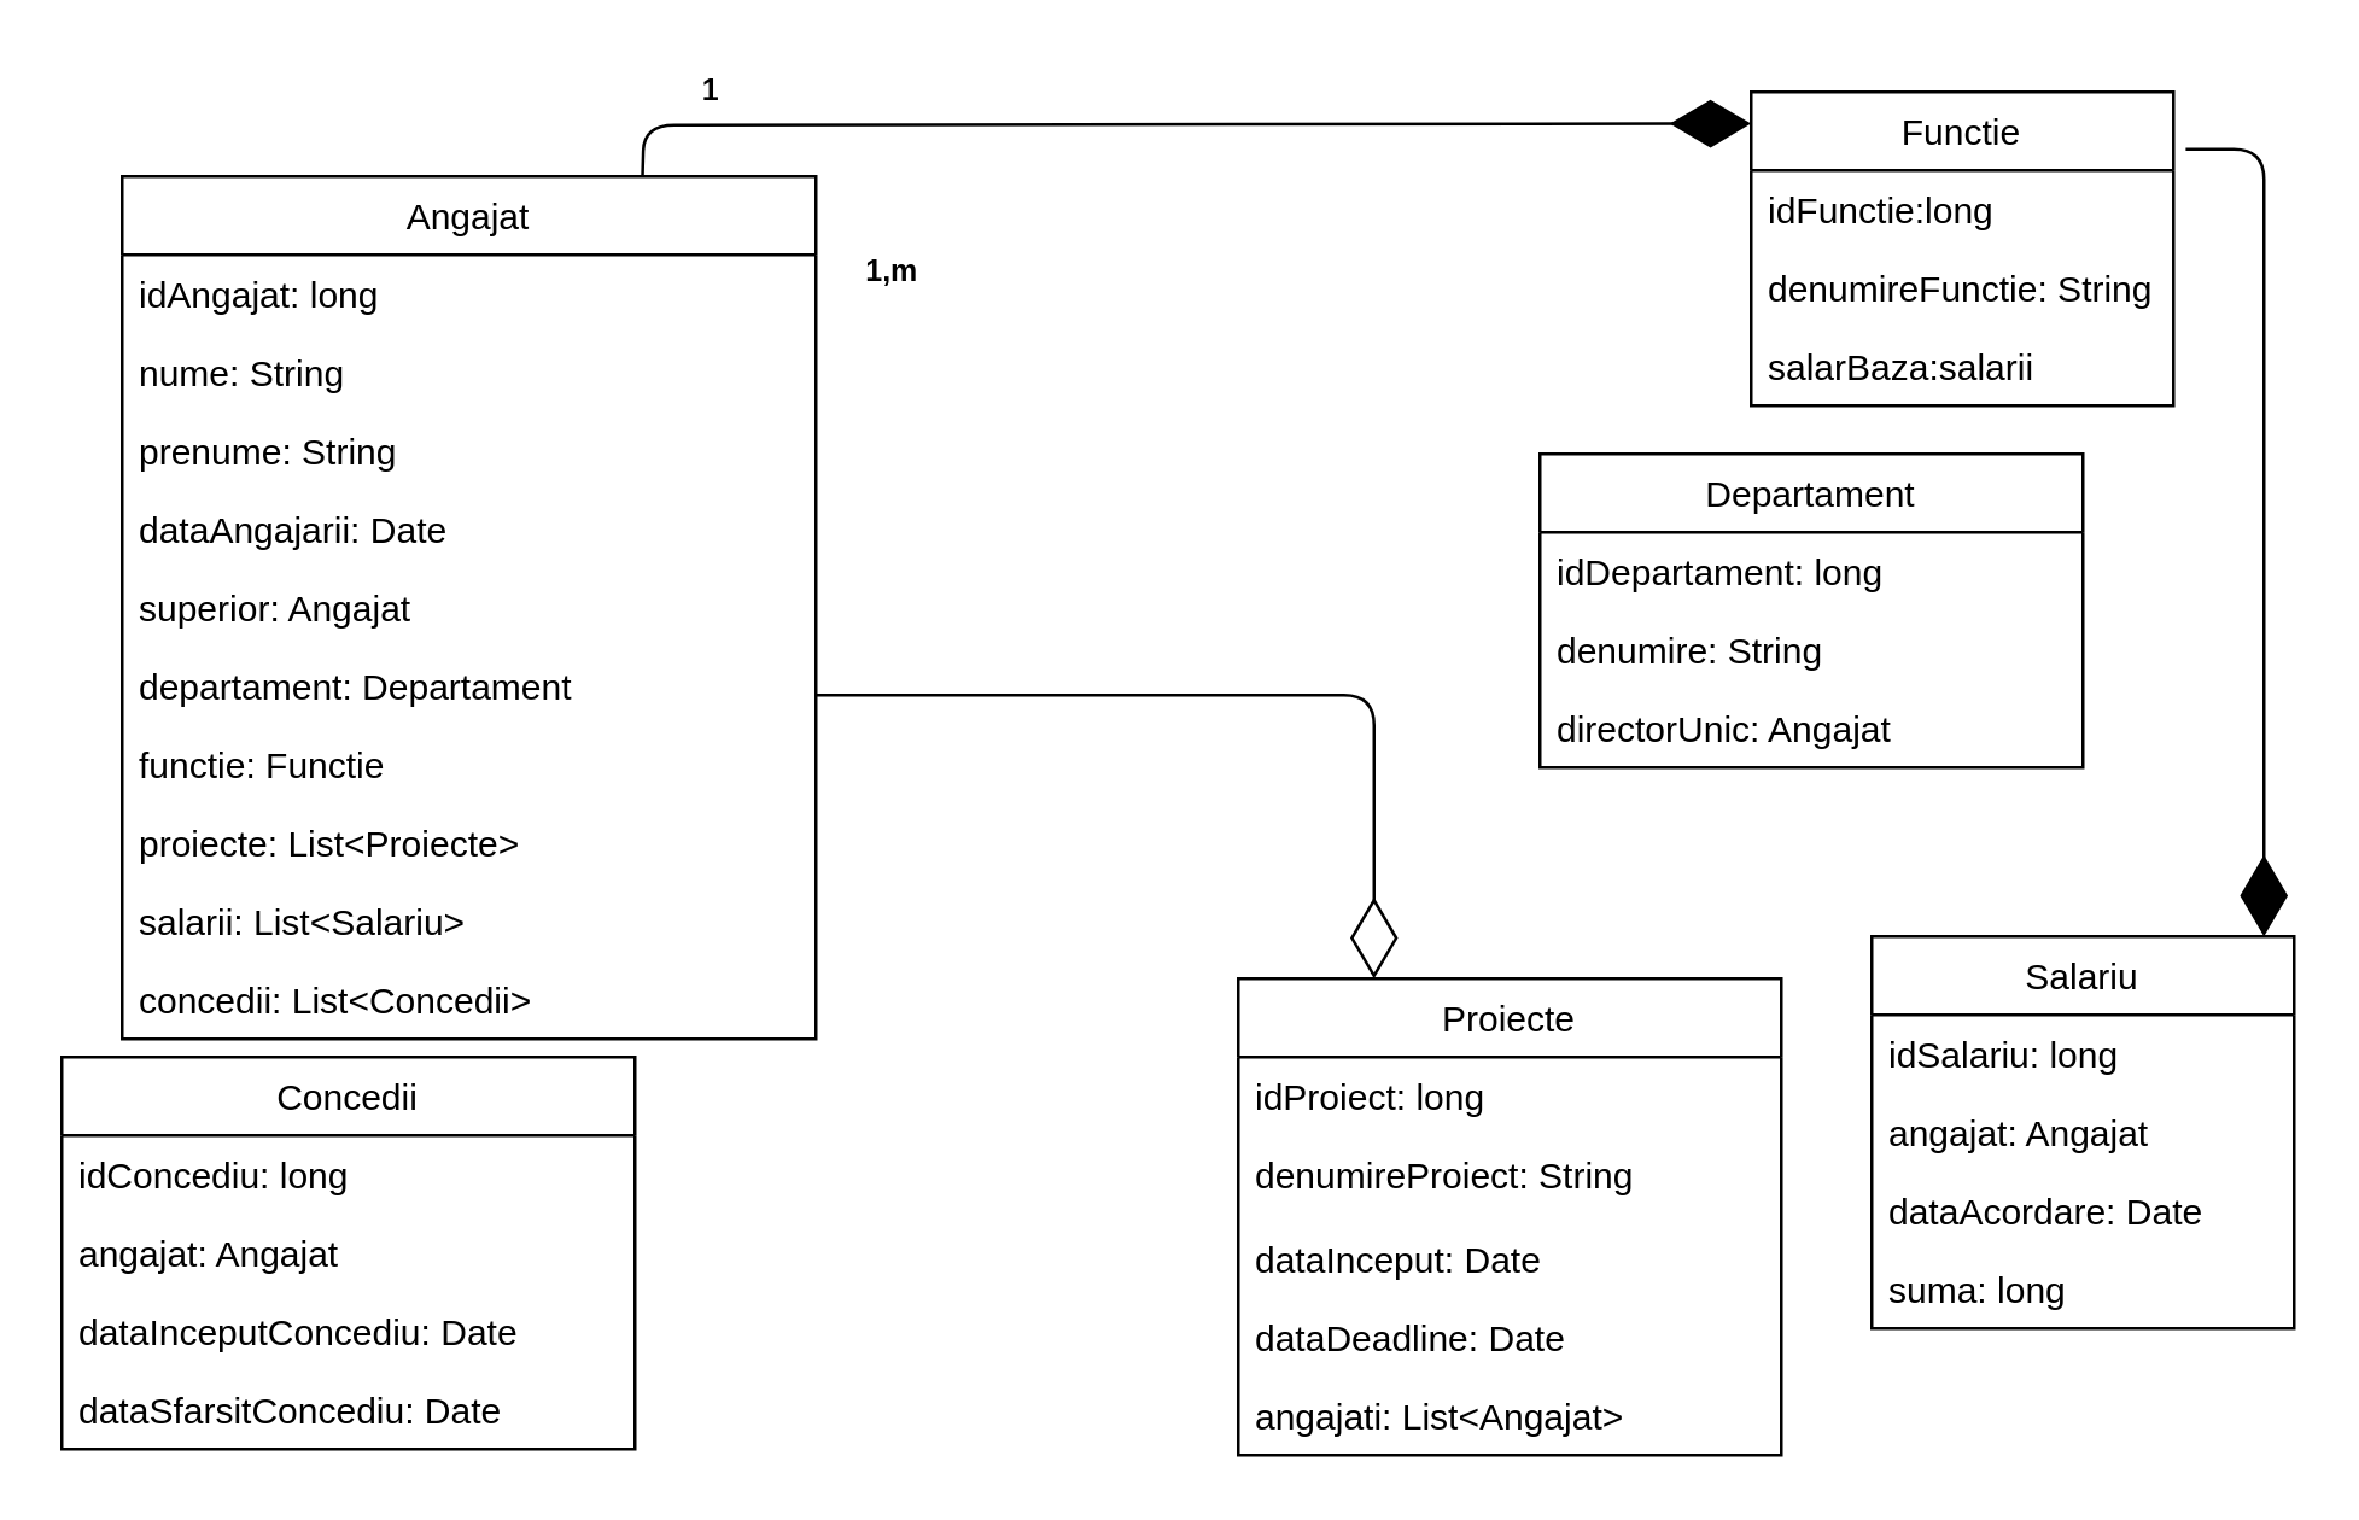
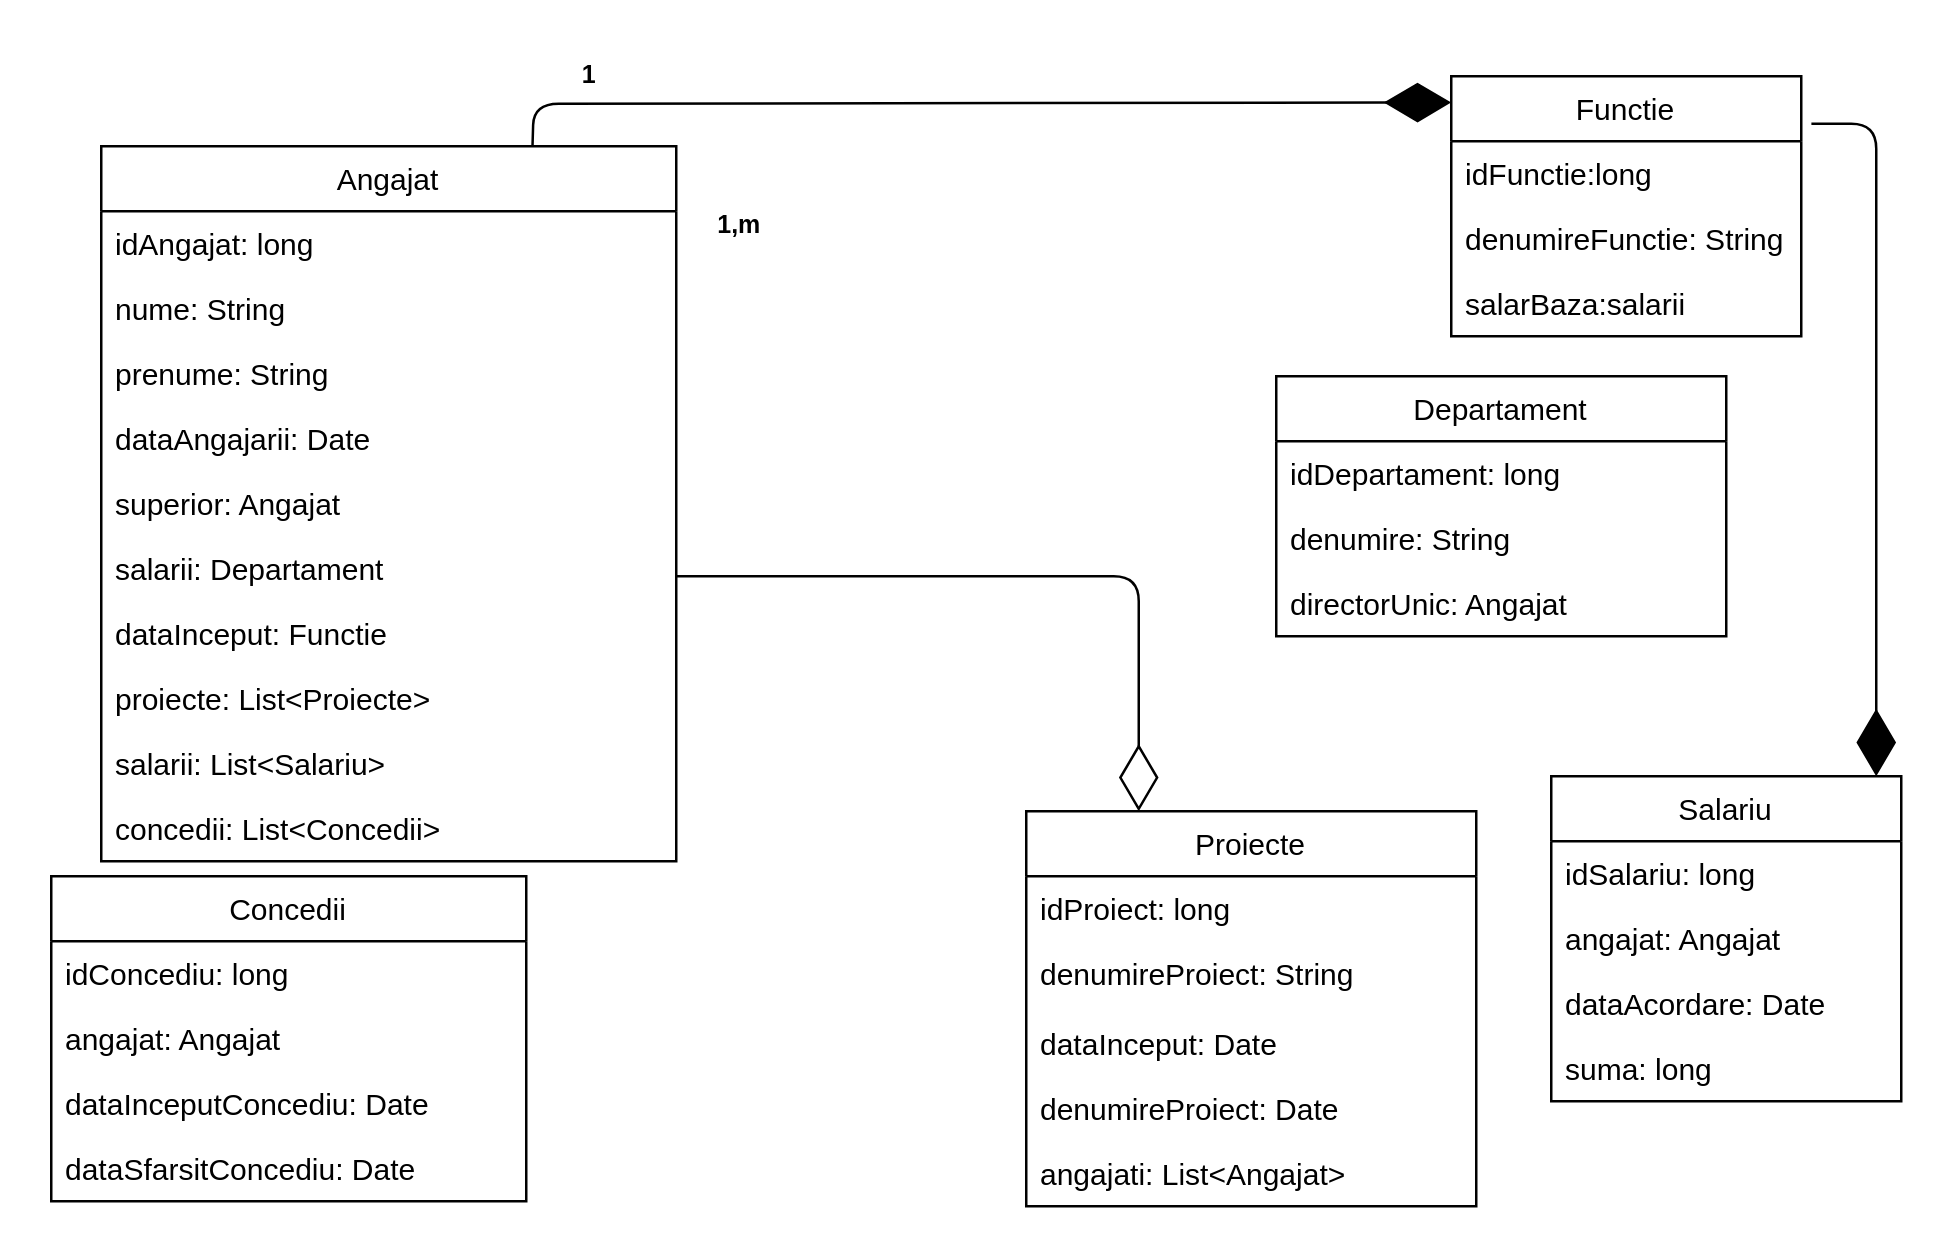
  <mxCell id="0" />
  <mxCell id="1" parent="0" />
  <mxCell id="2" value="Angajat" style="swimlane;fontStyle=0;childLayout=stackLayout;horizontal=1;startSize=26;fillColor=none;horizontalStack=0;resizeParent=1;resizeParentMax=0;resizeLast=0;collapsible=1;marginBottom=0;" parent="1" vertex="1"><mxGeometry x="40" y="58" width="230" height="286" as="geometry" /></mxCell>
  <mxCell id="3" value="idAngajat: long" style="text;strokeColor=none;fillColor=none;align=left;verticalAlign=top;spacingLeft=4;spacingRight=4;overflow=hidden;rotatable=0;points=[[0,0.5],[1,0.5]];portConstraint=eastwest;" vertex="1" parent="2"><mxGeometry y="26" width="230" height="26" as="geometry" /></mxCell>
  <mxCell id="4" value="nume: String" style="text;strokeColor=none;fillColor=none;align=left;verticalAlign=top;spacingLeft=4;spacingRight=4;overflow=hidden;rotatable=0;points=[[0,0.5],[1,0.5]];portConstraint=eastwest;" parent="2" vertex="1"><mxGeometry y="52" width="230" height="26" as="geometry" /></mxCell>
  <mxCell id="5" value="prenume: String" style="text;strokeColor=none;fillColor=none;align=left;verticalAlign=top;spacingLeft=4;spacingRight=4;overflow=hidden;rotatable=0;points=[[0,0.5],[1,0.5]];portConstraint=eastwest;" parent="2" vertex="1"><mxGeometry y="78" width="230" height="26" as="geometry" /></mxCell>
  <mxCell id="6" value="dataAngajarii: Date" style="text;strokeColor=none;fillColor=none;align=left;verticalAlign=top;spacingLeft=4;spacingRight=4;overflow=hidden;rotatable=0;points=[[0,0.5],[1,0.5]];portConstraint=eastwest;" parent="2" vertex="1"><mxGeometry y="104" width="230" height="26" as="geometry" /></mxCell>
  <mxCell id="7" value="superior: Angajat" style="text;strokeColor=none;fillColor=none;align=left;verticalAlign=top;spacingLeft=4;spacingRight=4;overflow=hidden;rotatable=0;points=[[0,0.5],[1,0.5]];portConstraint=eastwest;" vertex="1" parent="2"><mxGeometry y="130" width="230" height="26" as="geometry" /></mxCell>
- <mxCell id="8" value="departament: Departament" style="text;strokeColor=none;fillColor=none;align=left;verticalAlign=top;spacingLeft=4;spacingRight=4;overflow=hidden;rotatable=0;points=[[0,0.5],[1,0.5]];portConstraint=eastwest;" vertex="1" parent="2"><mxGeometry y="156" width="230" height="26" as="geometry" /></mxCell>
- <mxCell id="9" value="functie: Functie" style="text;strokeColor=none;fillColor=none;align=left;verticalAlign=top;spacingLeft=4;spacingRight=4;overflow=hidden;rotatable=0;points=[[0,0.5],[1,0.5]];portConstraint=eastwest;" vertex="1" parent="2"><mxGeometry y="182" width="230" height="26" as="geometry" /></mxCell>
+ <mxCell id="8" value="salarii: Departament" style="text;strokeColor=none;fillColor=none;align=left;verticalAlign=top;spacingLeft=4;spacingRight=4;overflow=hidden;rotatable=0;points=[[0,0.5],[1,0.5]];portConstraint=eastwest;" vertex="1" parent="2"><mxGeometry y="156" width="230" height="26" as="geometry" /></mxCell>
+ <mxCell id="9" value="dataInceput: Functie" style="text;strokeColor=none;fillColor=none;align=left;verticalAlign=top;spacingLeft=4;spacingRight=4;overflow=hidden;rotatable=0;points=[[0,0.5],[1,0.5]];portConstraint=eastwest;" vertex="1" parent="2"><mxGeometry y="182" width="230" height="26" as="geometry" /></mxCell>
  <mxCell id="10" value="proiecte: List&lt;Proiecte&gt;" style="text;strokeColor=none;fillColor=none;align=left;verticalAlign=top;spacingLeft=4;spacingRight=4;overflow=hidden;rotatable=0;points=[[0,0.5],[1,0.5]];portConstraint=eastwest;" vertex="1" parent="2"><mxGeometry y="208" width="230" height="26" as="geometry" /></mxCell>
  <mxCell id="11" value="salarii: List&lt;Salariu&gt;" style="text;strokeColor=none;fillColor=none;align=left;verticalAlign=top;spacingLeft=4;spacingRight=4;overflow=hidden;rotatable=0;points=[[0,0.5],[1,0.5]];portConstraint=eastwest;" vertex="1" parent="2"><mxGeometry y="234" width="230" height="26" as="geometry" /></mxCell>
  <mxCell id="12" value="concedii: List&lt;Concedii&gt;" style="text;strokeColor=none;fillColor=none;align=left;verticalAlign=top;spacingLeft=4;spacingRight=4;overflow=hidden;rotatable=0;points=[[0,0.5],[1,0.5]];portConstraint=eastwest;" vertex="1" parent="2"><mxGeometry y="260" width="230" height="26" as="geometry" /></mxCell>
  <mxCell id="13" value="Functie" style="swimlane;fontStyle=0;childLayout=stackLayout;horizontal=1;startSize=26;fillColor=none;horizontalStack=0;resizeParent=1;resizeParentMax=0;resizeLast=0;collapsible=1;marginBottom=0;" vertex="1" parent="1"><mxGeometry x="580" y="30" width="140" height="104" as="geometry" /></mxCell>
  <mxCell id="14" value="idFunctie:long" style="text;strokeColor=none;fillColor=none;align=left;verticalAlign=top;spacingLeft=4;spacingRight=4;overflow=hidden;rotatable=0;points=[[0,0.5],[1,0.5]];portConstraint=eastwest;" vertex="1" parent="13"><mxGeometry y="26" width="140" height="26" as="geometry" /></mxCell>
  <mxCell id="15" value="denumireFunctie: String" style="text;strokeColor=none;fillColor=none;align=left;verticalAlign=top;spacingLeft=4;spacingRight=4;overflow=hidden;rotatable=0;points=[[0,0.5],[1,0.5]];portConstraint=eastwest;" vertex="1" parent="13"><mxGeometry y="52" width="140" height="26" as="geometry" /></mxCell>
  <mxCell id="16" value="salarBaza:salarii" style="text;strokeColor=none;fillColor=none;align=left;verticalAlign=top;spacingLeft=4;spacingRight=4;overflow=hidden;rotatable=0;points=[[0,0.5],[1,0.5]];portConstraint=eastwest;" vertex="1" parent="13"><mxGeometry y="78" width="140" height="26" as="geometry" /></mxCell>
  <mxCell id="17" value="Proiecte" style="swimlane;fontStyle=0;childLayout=stackLayout;horizontal=1;startSize=26;fillColor=none;horizontalStack=0;resizeParent=1;resizeParentMax=0;resizeLast=0;collapsible=1;marginBottom=0;" vertex="1" parent="1"><mxGeometry x="410" y="324" width="180" height="158" as="geometry" /></mxCell>
  <mxCell id="18" value="idProiect: long" style="text;strokeColor=none;fillColor=none;align=left;verticalAlign=top;spacingLeft=4;spacingRight=4;overflow=hidden;rotatable=0;points=[[0,0.5],[1,0.5]];portConstraint=eastwest;" vertex="1" parent="17"><mxGeometry y="26" width="180" height="26" as="geometry" /></mxCell>
  <mxCell id="19" value="denumireProiect: String" style="text;strokeColor=none;fillColor=none;align=left;verticalAlign=top;spacingLeft=4;spacingRight=4;overflow=hidden;rotatable=0;points=[[0,0.5],[1,0.5]];portConstraint=eastwest;" vertex="1" parent="17"><mxGeometry y="52" width="180" height="28" as="geometry" /></mxCell>
  <mxCell id="20" value="dataInceput: Date" style="text;strokeColor=none;fillColor=none;align=left;verticalAlign=top;spacingLeft=4;spacingRight=4;overflow=hidden;rotatable=0;points=[[0,0.5],[1,0.5]];portConstraint=eastwest;" vertex="1" parent="17"><mxGeometry y="80" width="180" height="26" as="geometry" /></mxCell>
- <mxCell id="21" value="dataDeadline: Date" style="text;strokeColor=none;fillColor=none;align=left;verticalAlign=top;spacingLeft=4;spacingRight=4;overflow=hidden;rotatable=0;points=[[0,0.5],[1,0.5]];portConstraint=eastwest;" vertex="1" parent="17"><mxGeometry y="106" width="180" height="26" as="geometry" /></mxCell>
+ <mxCell id="21" value="denumireProiect: Date" style="text;strokeColor=none;fillColor=none;align=left;verticalAlign=top;spacingLeft=4;spacingRight=4;overflow=hidden;rotatable=0;points=[[0,0.5],[1,0.5]];portConstraint=eastwest;" vertex="1" parent="17"><mxGeometry y="106" width="180" height="26" as="geometry" /></mxCell>
  <mxCell id="22" value="angajati: List&lt;Angajat&gt;" style="text;strokeColor=none;fillColor=none;align=left;verticalAlign=top;spacingLeft=4;spacingRight=4;overflow=hidden;rotatable=0;points=[[0,0.5],[1,0.5]];portConstraint=eastwest;" vertex="1" parent="17"><mxGeometry y="132" width="180" height="26" as="geometry" /></mxCell>
  <mxCell id="23" value="Concedii" style="swimlane;fontStyle=0;childLayout=stackLayout;horizontal=1;startSize=26;fillColor=none;horizontalStack=0;resizeParent=1;resizeParentMax=0;resizeLast=0;collapsible=1;marginBottom=0;" vertex="1" parent="1"><mxGeometry x="20" y="350" width="190" height="130" as="geometry" /></mxCell>
  <mxCell id="24" value="idConcediu: long" style="text;strokeColor=none;fillColor=none;align=left;verticalAlign=top;spacingLeft=4;spacingRight=4;overflow=hidden;rotatable=0;points=[[0,0.5],[1,0.5]];portConstraint=eastwest;" vertex="1" parent="23"><mxGeometry y="26" width="190" height="26" as="geometry" /></mxCell>
  <mxCell id="25" value="angajat: Angajat" style="text;strokeColor=none;fillColor=none;align=left;verticalAlign=top;spacingLeft=4;spacingRight=4;overflow=hidden;rotatable=0;points=[[0,0.5],[1,0.5]];portConstraint=eastwest;" vertex="1" parent="23"><mxGeometry y="52" width="190" height="26" as="geometry" /></mxCell>
  <mxCell id="26" value="dataInceputConcediu: Date" style="text;strokeColor=none;fillColor=none;align=left;verticalAlign=top;spacingLeft=4;spacingRight=4;overflow=hidden;rotatable=0;points=[[0,0.5],[1,0.5]];portConstraint=eastwest;" vertex="1" parent="23"><mxGeometry y="78" width="190" height="26" as="geometry" /></mxCell>
  <mxCell id="27" value="dataSfarsitConcediu: Date" style="text;strokeColor=none;fillColor=none;align=left;verticalAlign=top;spacingLeft=4;spacingRight=4;overflow=hidden;rotatable=0;points=[[0,0.5],[1,0.5]];portConstraint=eastwest;" vertex="1" parent="23"><mxGeometry y="104" width="190" height="26" as="geometry" /></mxCell>
  <mxCell id="28" value="Departament" style="swimlane;fontStyle=0;childLayout=stackLayout;horizontal=1;startSize=26;fillColor=none;horizontalStack=0;resizeParent=1;resizeParentMax=0;resizeLast=0;collapsible=1;marginBottom=0;" vertex="1" parent="1"><mxGeometry x="510" y="150" width="180" height="104" as="geometry" /></mxCell>
  <mxCell id="29" value="idDepartament: long" style="text;strokeColor=none;fillColor=none;align=left;verticalAlign=top;spacingLeft=4;spacingRight=4;overflow=hidden;rotatable=0;points=[[0,0.5],[1,0.5]];portConstraint=eastwest;" vertex="1" parent="28"><mxGeometry y="26" width="180" height="26" as="geometry" /></mxCell>
  <mxCell id="30" value="denumire: String" style="text;strokeColor=none;fillColor=none;align=left;verticalAlign=top;spacingLeft=4;spacingRight=4;overflow=hidden;rotatable=0;points=[[0,0.5],[1,0.5]];portConstraint=eastwest;" vertex="1" parent="28"><mxGeometry y="52" width="180" height="26" as="geometry" /></mxCell>
  <mxCell id="31" value="directorUnic: Angajat" style="text;strokeColor=none;fillColor=none;align=left;verticalAlign=top;spacingLeft=4;spacingRight=4;overflow=hidden;rotatable=0;points=[[0,0.5],[1,0.5]];portConstraint=eastwest;" vertex="1" parent="28"><mxGeometry y="78" width="180" height="26" as="geometry" /></mxCell>
  <mxCell id="32" value="" style="endArrow=diamondThin;endFill=1;endSize=24;html=1;exitX=0.75;exitY=0;exitDx=0;exitDy=0;" edge="1" parent="1" source="2"><mxGeometry width="160" relative="1" as="geometry"><mxPoint x="260" y="40" as="sourcePoint" /><mxPoint x="580" y="40.5" as="targetPoint" /><Array as="points"><mxPoint x="213" y="41" /></Array></mxGeometry></mxCell>
  <mxCell id="33" value="" style="endArrow=diamondThin;endFill=0;endSize=24;html=1;entryX=0.25;entryY=0;entryDx=0;entryDy=0;" edge="1" parent="1" target="17"><mxGeometry width="160" relative="1" as="geometry"><mxPoint x="270" y="230" as="sourcePoint" /><mxPoint x="420" y="230" as="targetPoint" /><Array as="points"><mxPoint x="455" y="230" /></Array></mxGeometry></mxCell>
  <mxCell id="34" value="&lt;font style=&quot;font-size: 10px&quot;&gt;1&lt;/font&gt;" style="text;strokeColor=none;fillColor=none;html=1;fontSize=24;fontStyle=1;verticalAlign=middle;align=center;" vertex="1" parent="1"><mxGeometry x="220" y="20" width="30" height="10" as="geometry" /></mxCell>
  <mxCell id="35" value="&lt;font style=&quot;font-size: 10px&quot;&gt;1,m&lt;/font&gt;" style="text;strokeColor=none;fillColor=none;html=1;fontSize=24;fontStyle=1;verticalAlign=middle;align=center;" vertex="1" parent="1"><mxGeometry x="280" y="80" width="30" height="10" as="geometry" /></mxCell>
  <mxCell id="36" value="Salariu" style="swimlane;fontStyle=0;childLayout=stackLayout;horizontal=1;startSize=26;fillColor=none;horizontalStack=0;resizeParent=1;resizeParentMax=0;resizeLast=0;collapsible=1;marginBottom=0;" vertex="1" parent="1"><mxGeometry x="620" y="310" width="140" height="130" as="geometry" /></mxCell>
  <mxCell id="37" value="idSalariu: long" style="text;strokeColor=none;fillColor=none;align=left;verticalAlign=top;spacingLeft=4;spacingRight=4;overflow=hidden;rotatable=0;points=[[0,0.5],[1,0.5]];portConstraint=eastwest;" vertex="1" parent="36"><mxGeometry y="26" width="140" height="26" as="geometry" /></mxCell>
  <mxCell id="38" value="angajat: Angajat" style="text;strokeColor=none;fillColor=none;align=left;verticalAlign=top;spacingLeft=4;spacingRight=4;overflow=hidden;rotatable=0;points=[[0,0.5],[1,0.5]];portConstraint=eastwest;" vertex="1" parent="36"><mxGeometry y="52" width="140" height="26" as="geometry" /></mxCell>
  <mxCell id="39" value="dataAcordare: Date" style="text;strokeColor=none;fillColor=none;align=left;verticalAlign=top;spacingLeft=4;spacingRight=4;overflow=hidden;rotatable=0;points=[[0,0.5],[1,0.5]];portConstraint=eastwest;" vertex="1" parent="36"><mxGeometry y="78" width="140" height="26" as="geometry" /></mxCell>
  <mxCell id="40" value="suma: long" style="text;strokeColor=none;fillColor=none;align=left;verticalAlign=top;spacingLeft=4;spacingRight=4;overflow=hidden;rotatable=0;points=[[0,0.5],[1,0.5]];portConstraint=eastwest;" vertex="1" parent="36"><mxGeometry y="104" width="140" height="26" as="geometry" /></mxCell>
  <mxCell id="41" value="" style="endArrow=diamondThin;endFill=1;endSize=24;html=1;exitX=1.029;exitY=0.183;exitDx=0;exitDy=0;exitPerimeter=0;" edge="1" parent="1" source="13"><mxGeometry width="160" relative="1" as="geometry"><mxPoint x="290" y="220" as="sourcePoint" /><mxPoint x="750" y="310" as="targetPoint" /><Array as="points"><mxPoint x="750" y="49" /><mxPoint x="750" y="160" /><mxPoint x="750" y="310" /></Array></mxGeometry></mxCell>
